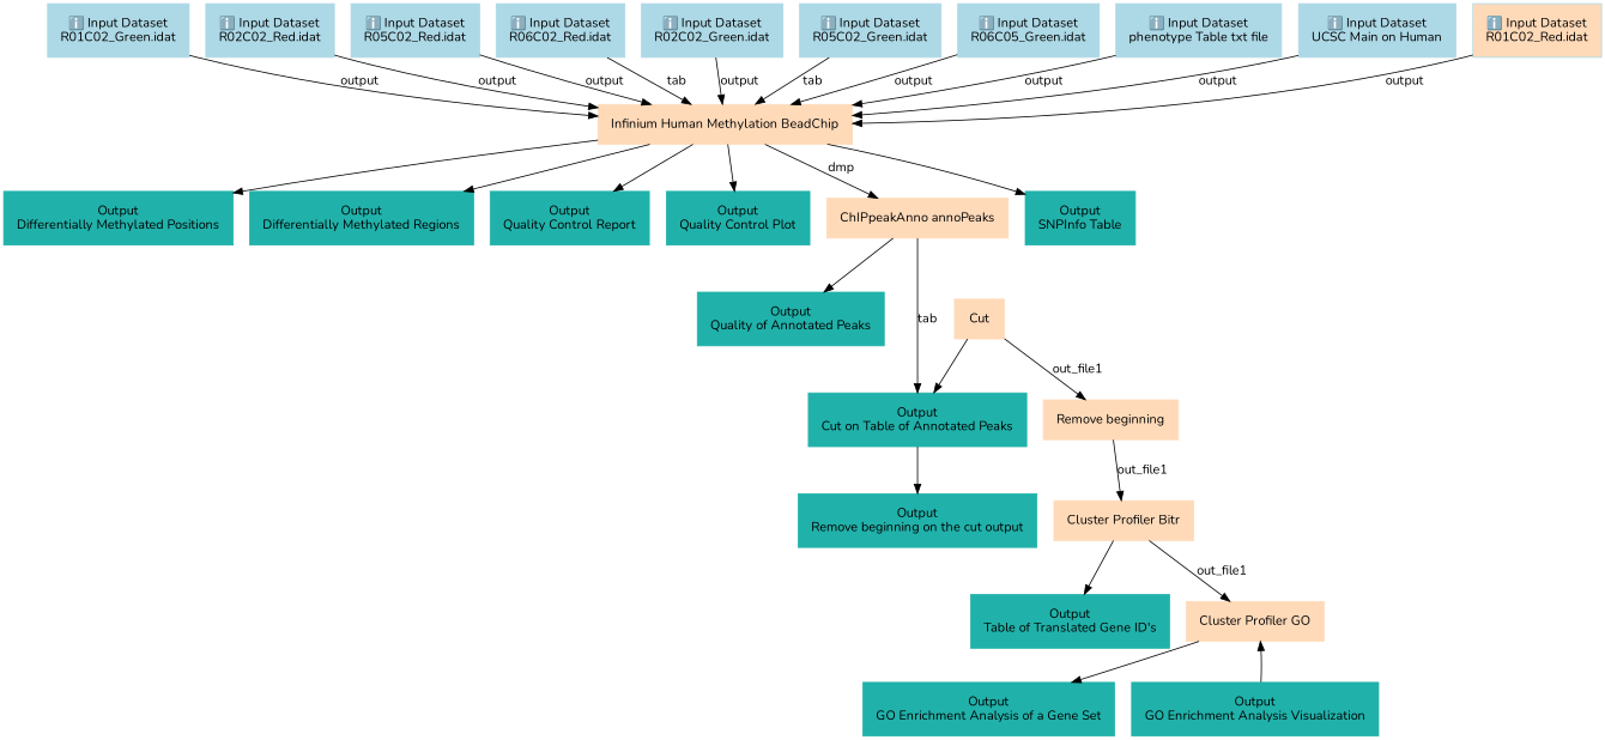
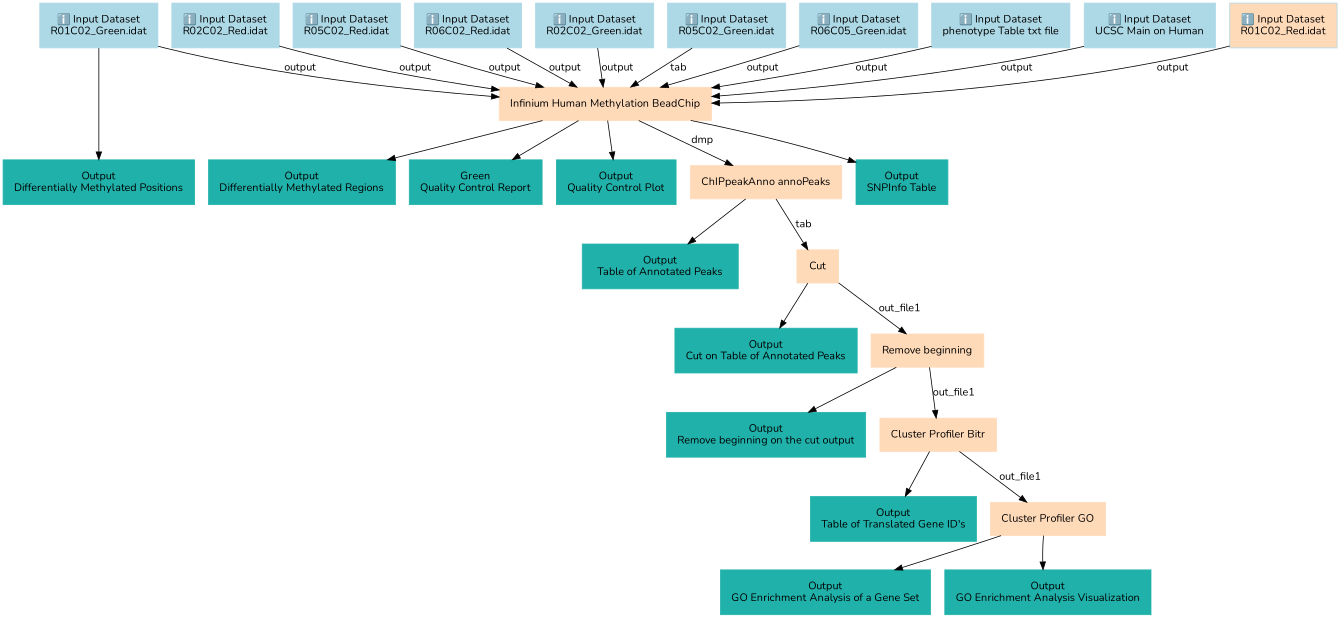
  digraph {
    fontname=Nunito
    node [color=lightseagreen fontname=Nunito margin="0.2,0.2" shape=box style=filled]
    edge [fontname=Nunito]
    n1 [color=lightblue fillcolor=peachpuff label="ℹ️ Input Dataset\nR01C02_Red.idat"]
    n2 [color=peachpuff label="Infinium Human Methylation BeadChip"]
    n3 [label="Output\nSNPInfo Table"]
    n4 [label="Output\nDifferentially Methylated Regions"]
    n5 [label="Output\nDifferentially Methylated Positions"]
-   n6 [label="Output\nQuality Control Report"]
+   n6 [label="Green\nQuality Control Report"]
    n7 [label="Output\nQuality Control Plot"]
    n8 [color=peachpuff label="ChIPpeakAnno annoPeaks"]
    n9 [color=lightblue label="ℹ️ Input Dataset\nR02C02_Red.idat"]
    n10 [color=lightblue label="ℹ️ Input Dataset\nR05C02_Red.idat"]
    n11 [color=lightblue label="ℹ️ Input Dataset\nR06C02_Red.idat"]
    n12 [color=lightblue label="ℹ️ Input Dataset\nR01C02_Green.idat"]
    n13 [color=lightblue label="ℹ️ Input Dataset\nR02C02_Green.idat"]
    n14 [color=lightblue label="ℹ️ Input Dataset\nR05C02_Green.idat"]
    n15 [color=lightblue label="ℹ️ Input Dataset\nR06C05_Green.idat"]
    n16 [color=lightblue label="ℹ️ Input Dataset\nphenotype Table txt file"]
    n17 [color=lightblue label="ℹ️ Input Dataset\nUCSC Main on Human"]
-   n18 [label="Output\nQuality of Annotated Peaks"]
+   n18 [label="Output\nTable of Annotated Peaks"]
    n19 [color=peachpuff label=Cut]
    n20 [label="Output\nCut on Table of Annotated Peaks"]
    n21 [color=peachpuff label="Remove beginning"]
    n22 [label="Output\nRemove beginning on the cut output"]
    n23 [color=peachpuff label="Cluster Profiler Bitr"]
    n24 [label="Output\nTable of Translated Gene ID's"]
    n25 [color=peachpuff label="Cluster Profiler GO"]
    n26 [label="Output\nGO Enrichment Analysis of a Gene Set"]
    n27 [label="Output\nGO Enrichment Analysis Visualization"]
    n1 -> n2 [label=output]
    n2 -> n3
    n2 -> n4
-   n2 -> n5
+   n12 -> n5
    n2 -> n6
    n2 -> n7
    n2 -> n8 [label=dmp]
    n8 -> n18
-   n8 -> n20 [label=tab]
+   n8 -> n19 [label=tab]
    n9 -> n2 [label=output]
    n10 -> n2 [label=output]
-   n11 -> n2 [label=tab]
+   n11 -> n2 [label=output]
    n12 -> n2 [label=output]
    n13 -> n2 [label=output]
    n14 -> n2 [label=tab]
    n15 -> n2 [label=output]
    n16 -> n2 [label=output]
    n17 -> n2 [label=output]
    n19 -> n20
    n19 -> n21 [label=out_file1]
-   n20 -> n22
+   n21 -> n22
    n21 -> n23 [label=out_file1]
    n23 -> n24
    n23 -> n25 [label=out_file1]
    n25 -> n26
-   n27 -> n25
+   n25 -> n27
  }
